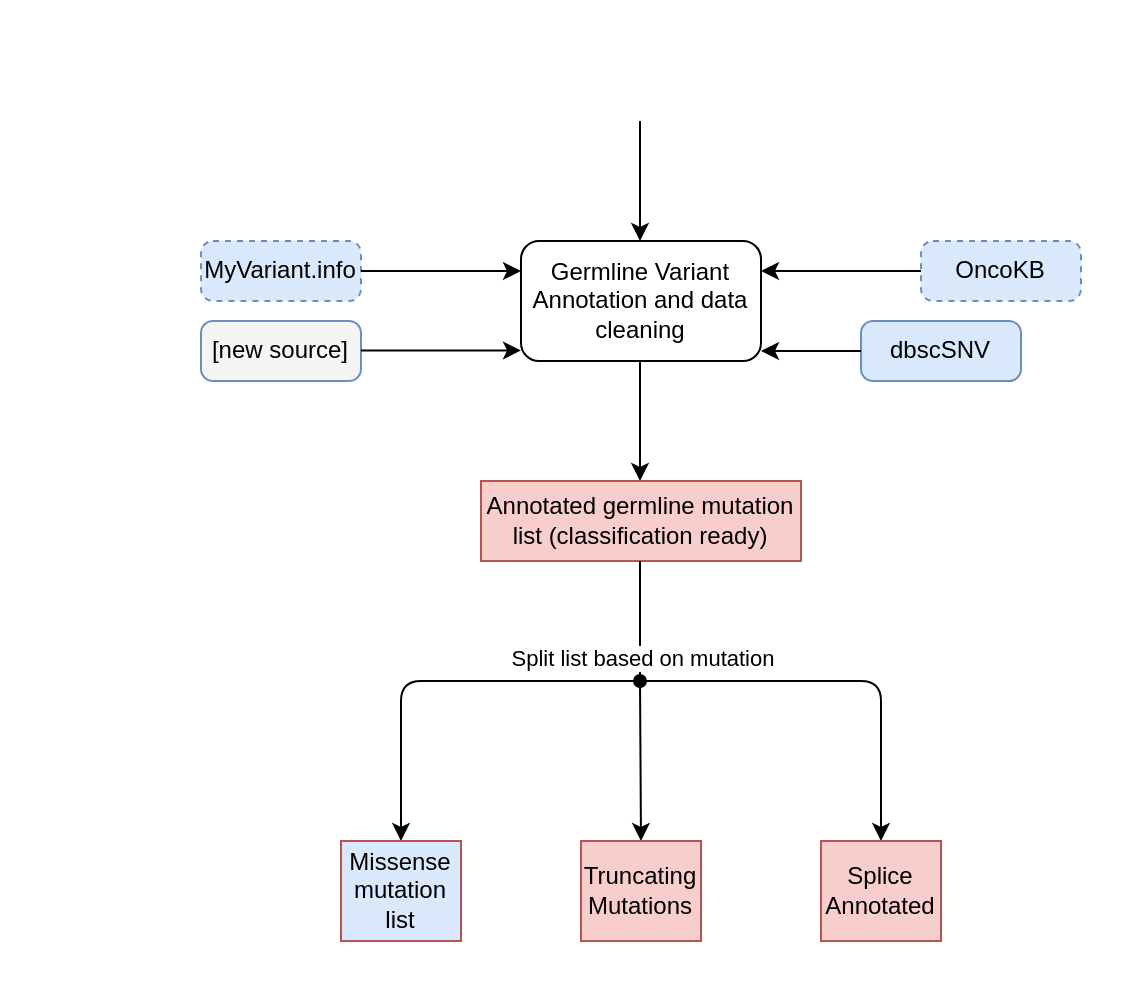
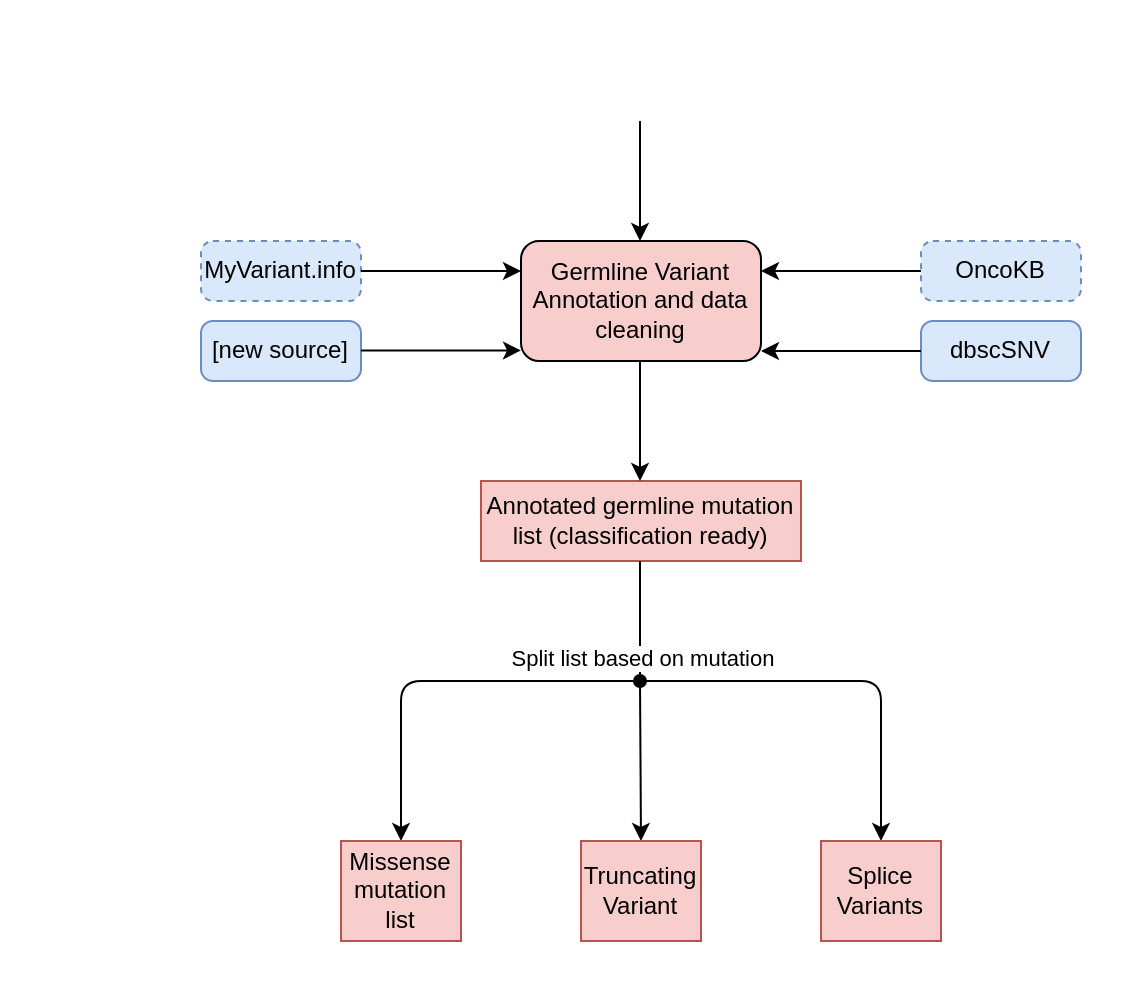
  <mxCell id="0" />
  <mxCell id="1" parent="0" />
  <mxCell id="2" value="" style="group;container=1;" parent="1" vertex="1" connectable="0"><mxGeometry x="240" y="20" width="160" height="160" as="geometry" /></mxCell>
  <mxCell id="3" value="" style="endArrow=classic;html=1;" parent="2" edge="1"><mxGeometry width="50" height="50" relative="1" as="geometry"><mxPoint x="79.5" y="40" as="sourcePoint" /><mxPoint x="79.5" y="100" as="targetPoint" /></mxGeometry></mxCell>
- <mxCell id="4" value="Germline Variant Annotation and data cleaning" style="rounded=1;whiteSpace=wrap;html=1;" parent="2" vertex="1"><mxGeometry x="20" y="100" width="120" height="60" as="geometry" /></mxCell>
+ <mxCell id="4" value="Germline Variant Annotation and data cleaning" style="rounded=1;whiteSpace=wrap;html=1;fillColor=#f8cecc;" parent="2" vertex="1"><mxGeometry x="20" y="100" width="120" height="60" as="geometry" /></mxCell>
  <mxCell id="5" value="MyVariant.info" style="rounded=1;whiteSpace=wrap;html=1;arcSize=20;fillColor=#dae8fc;strokeColor=#6c8ebf;dashed=1;" parent="1" vertex="1"><mxGeometry x="100" y="120" width="80" height="30" as="geometry" /></mxCell>
  <mxCell id="6" value="" style="endArrow=classic;html=1;entryX=0;entryY=0.5;entryDx=0;entryDy=0;exitX=1;exitY=0.5;exitDx=0;exitDy=0;" parent="1" source="5" edge="1"><mxGeometry width="50" height="50" relative="1" as="geometry"><mxPoint x="180" y="145" as="sourcePoint" /><mxPoint x="260" y="135" as="targetPoint" /></mxGeometry></mxCell>
  <mxCell id="7" value="OncoKB" style="rounded=1;whiteSpace=wrap;html=1;arcSize=20;fillColor=#dae8fc;strokeColor=#6c8ebf;dashed=1;" parent="1" vertex="1"><mxGeometry x="460" y="120" width="80" height="30" as="geometry" /></mxCell>
  <mxCell id="8" value="" style="endArrow=classic;html=1;entryX=1;entryY=0.5;entryDx=0;entryDy=0;exitX=0;exitY=0.5;exitDx=0;exitDy=0;" parent="1" source="7" edge="1"><mxGeometry width="50" height="50" relative="1" as="geometry"><mxPoint x="580" y="175" as="sourcePoint" /><mxPoint x="380" y="135" as="targetPoint" /></mxGeometry></mxCell>
- <mxCell id="9" value="dbscSNV" style="rounded=1;whiteSpace=wrap;html=1;arcSize=20;fillColor=#dae8fc;strokeColor=#6c8ebf;" parent="1" vertex="1"><mxGeometry x="430" y="160" width="80" height="30" as="geometry" /></mxCell>
+ <mxCell id="9" value="dbscSNV" style="rounded=1;whiteSpace=wrap;html=1;arcSize=20;fillColor=#dae8fc;strokeColor=#6c8ebf;" parent="1" vertex="1"><mxGeometry x="460" y="160" width="80" height="30" as="geometry" /></mxCell>
  <mxCell id="10" value="" style="endArrow=classic;html=1;entryX=1;entryY=0.5;entryDx=0;entryDy=0;exitX=0;exitY=0.5;exitDx=0;exitDy=0;" parent="1" source="9" edge="1"><mxGeometry width="50" height="50" relative="1" as="geometry"><mxPoint x="580" y="215" as="sourcePoint" /><mxPoint x="380" y="175" as="targetPoint" /></mxGeometry></mxCell>
  <mxCell id="11" value="" style="group;direction=west;container=1;" parent="1" vertex="1" connectable="0"><mxGeometry x="20" y="160" width="160" height="30" as="geometry" /></mxCell>
- <mxCell id="12" value="[new source]" style="rounded=1;whiteSpace=wrap;html=1;arcSize=20;fillColor=#f5f5f5;strokeColor=#6c8ebf;direction=east;" parent="11" vertex="1"><mxGeometry x="80" width="80" height="30" as="geometry" /></mxCell>
+ <mxCell id="12" value="[new source]" style="rounded=1;whiteSpace=wrap;html=1;arcSize=20;fillColor=#dae8fc;strokeColor=#6c8ebf;direction=east;" parent="11" vertex="1"><mxGeometry x="80" width="80" height="30" as="geometry" /></mxCell>
  <mxCell id="13" value="" style="endArrow=classic;html=1;entryX=0;entryY=0.5;entryDx=0;entryDy=0;exitX=1;exitY=0.5;exitDx=0;exitDy=0;" parent="1" edge="1"><mxGeometry width="50" height="50" relative="1" as="geometry"><mxPoint x="180" y="174.71" as="sourcePoint" /><mxPoint x="260" y="174.71" as="targetPoint" /></mxGeometry></mxCell>
  <mxCell id="14" value="Annotated germline mutation list (classification ready)" style="rounded=0;whiteSpace=wrap;html=1;fillColor=#f8cecc;strokeColor=#b85450;" vertex="1" parent="1"><mxGeometry x="240" y="240" width="160" height="40" as="geometry" /></mxCell>
  <mxCell id="15" value="" style="endArrow=oval;html=1;rounded=1;endFill=1;" edge="1" parent="1"><mxGeometry width="50" height="50" relative="1" as="geometry"><mxPoint x="319.5" y="280" as="sourcePoint" /><mxPoint x="319.5" y="340" as="targetPoint" /></mxGeometry></mxCell>
  <mxCell id="16" value="Split list based on mutation" style="edgeLabel;html=1;align=center;verticalAlign=middle;resizable=0;points=[];" vertex="1" connectable="0" parent="15"><mxGeometry x="0.6" y="1" relative="1" as="geometry"><mxPoint as="offset" /></mxGeometry></mxCell>
  <mxCell id="17" value="" style="endArrow=classic;html=1;" edge="1" parent="1"><mxGeometry width="50" height="50" relative="1" as="geometry"><mxPoint x="319.5" y="180" as="sourcePoint" /><mxPoint x="319.5" y="240" as="targetPoint" /></mxGeometry></mxCell>
  <mxCell id="18" value="" style="endArrow=classic;html=1;edgeStyle=orthogonalEdgeStyle;" edge="1" parent="1"><mxGeometry width="50" height="50" relative="1" as="geometry"><mxPoint x="320" y="340" as="sourcePoint" /><mxPoint x="200" y="420" as="targetPoint" /><Array as="points"><mxPoint x="200" y="340" /><mxPoint x="200" y="380" /></Array></mxGeometry></mxCell>
  <mxCell id="19" value="" style="endArrow=classic;html=1;" edge="1" parent="1"><mxGeometry width="50" height="50" relative="1" as="geometry"><mxPoint x="319.5" y="340" as="sourcePoint" /><mxPoint x="320" y="420" as="targetPoint" /></mxGeometry></mxCell>
  <mxCell id="20" value="" style="endArrow=classic;html=1;edgeStyle=orthogonalEdgeStyle;" edge="1" parent="1"><mxGeometry width="50" height="50" relative="1" as="geometry"><mxPoint x="320" y="340" as="sourcePoint" /><mxPoint x="440" y="420" as="targetPoint" /><Array as="points"><mxPoint x="440" y="340" /><mxPoint x="440" y="380" /></Array></mxGeometry></mxCell>
- <mxCell id="21" value="Missense mutation list" style="rounded=0;whiteSpace=wrap;html=1;fillColor=#dae8fc;strokeColor=#b85450;" vertex="1" parent="1"><mxGeometry x="170" y="420" width="60" height="50" as="geometry" /></mxCell>
- <mxCell id="22" value="Truncating Mutations" style="rounded=0;whiteSpace=wrap;html=1;fillColor=#f8cecc;strokeColor=#b85450;" vertex="1" parent="1"><mxGeometry x="290" y="420" width="60" height="50" as="geometry" /></mxCell>
- <mxCell id="23" value="Splice Annotated" style="rounded=0;whiteSpace=wrap;html=1;fillColor=#f8cecc;strokeColor=#b85450;" vertex="1" parent="1"><mxGeometry x="410" y="420" width="60" height="50" as="geometry" /></mxCell>
+ <mxCell id="21" value="Missense mutation list" style="rounded=0;whiteSpace=wrap;html=1;fillColor=#f8cecc;strokeColor=#b85450;" vertex="1" parent="1"><mxGeometry x="170" y="420" width="60" height="50" as="geometry" /></mxCell>
+ <mxCell id="22" value="Truncating Variant" style="rounded=0;whiteSpace=wrap;html=1;fillColor=#f8cecc;strokeColor=#b85450;" vertex="1" parent="1"><mxGeometry x="290" y="420" width="60" height="50" as="geometry" /></mxCell>
+ <mxCell id="23" value="Splice Variants" style="rounded=0;whiteSpace=wrap;html=1;fillColor=#f8cecc;strokeColor=#b85450;" vertex="1" parent="1"><mxGeometry x="410" y="420" width="60" height="50" as="geometry" /></mxCell>
